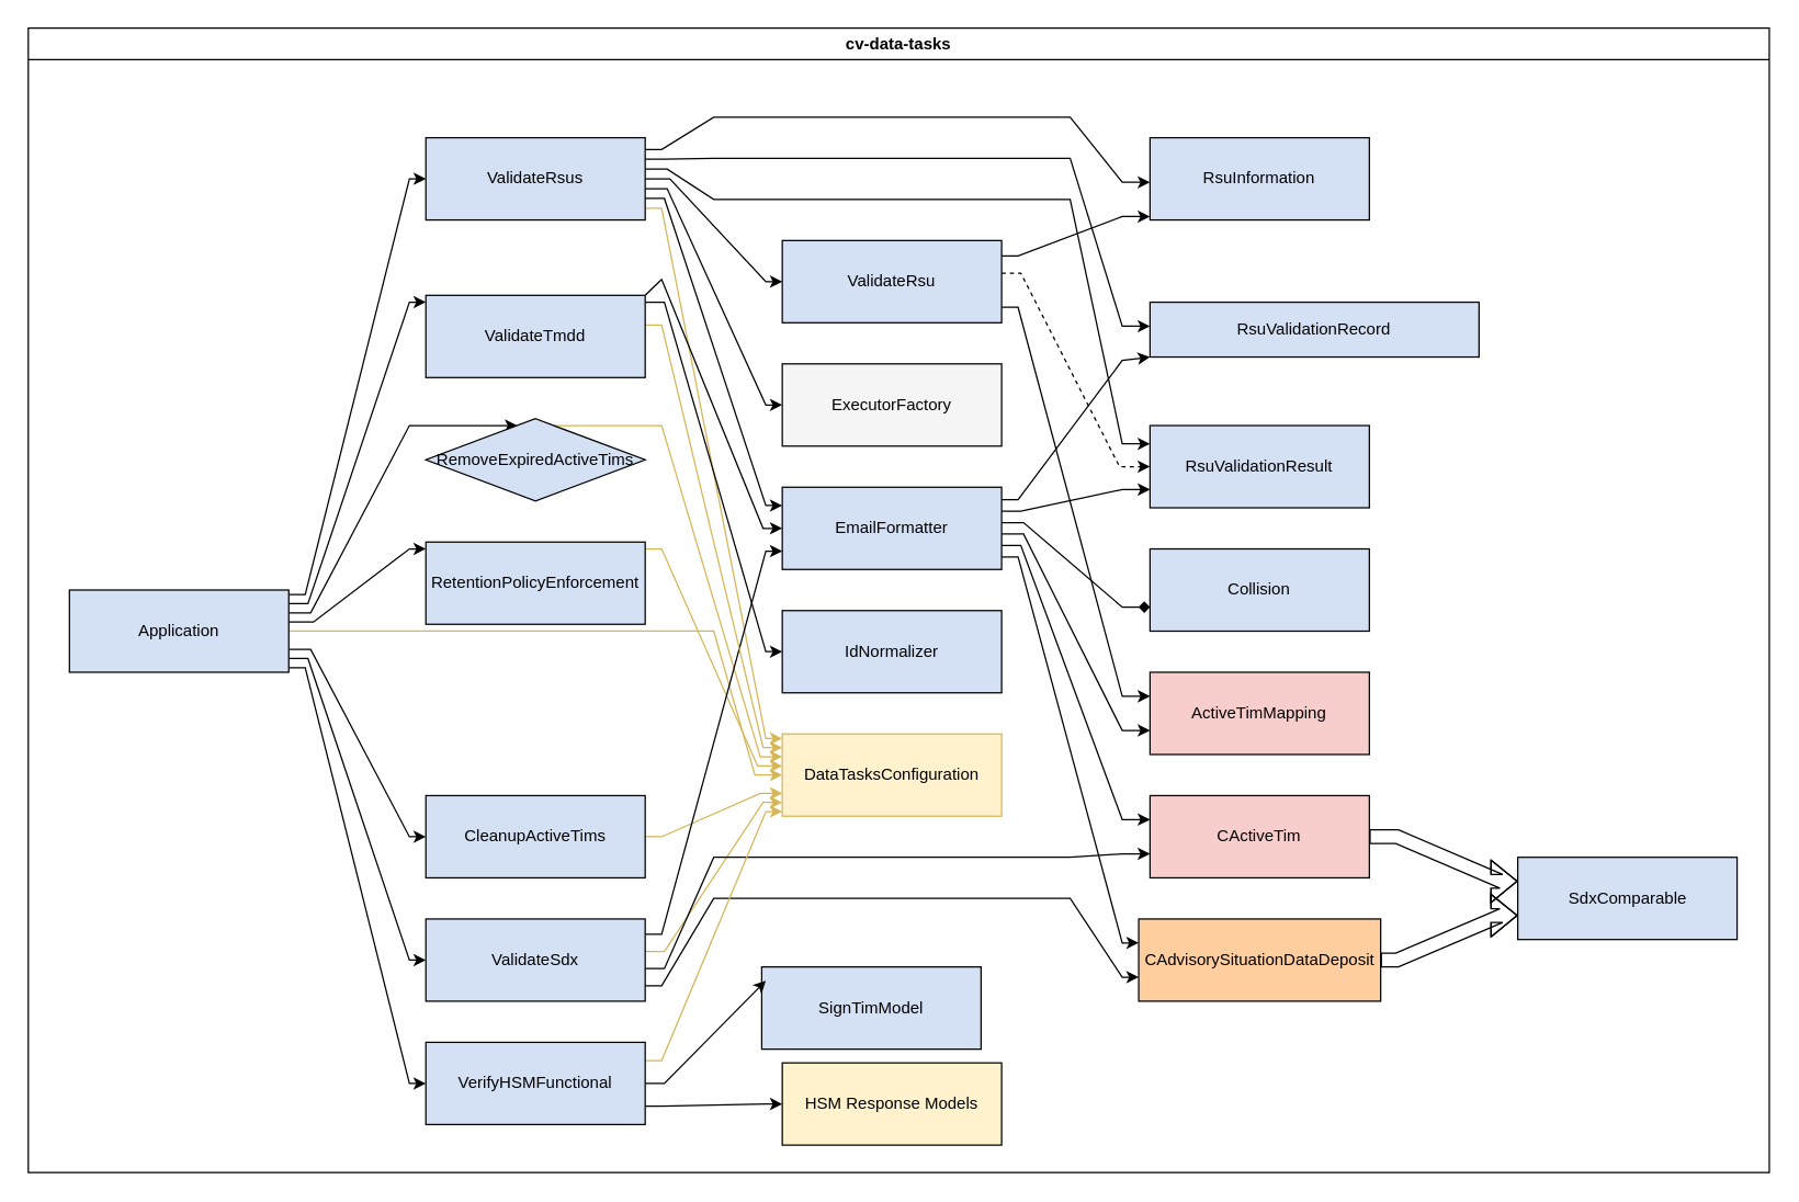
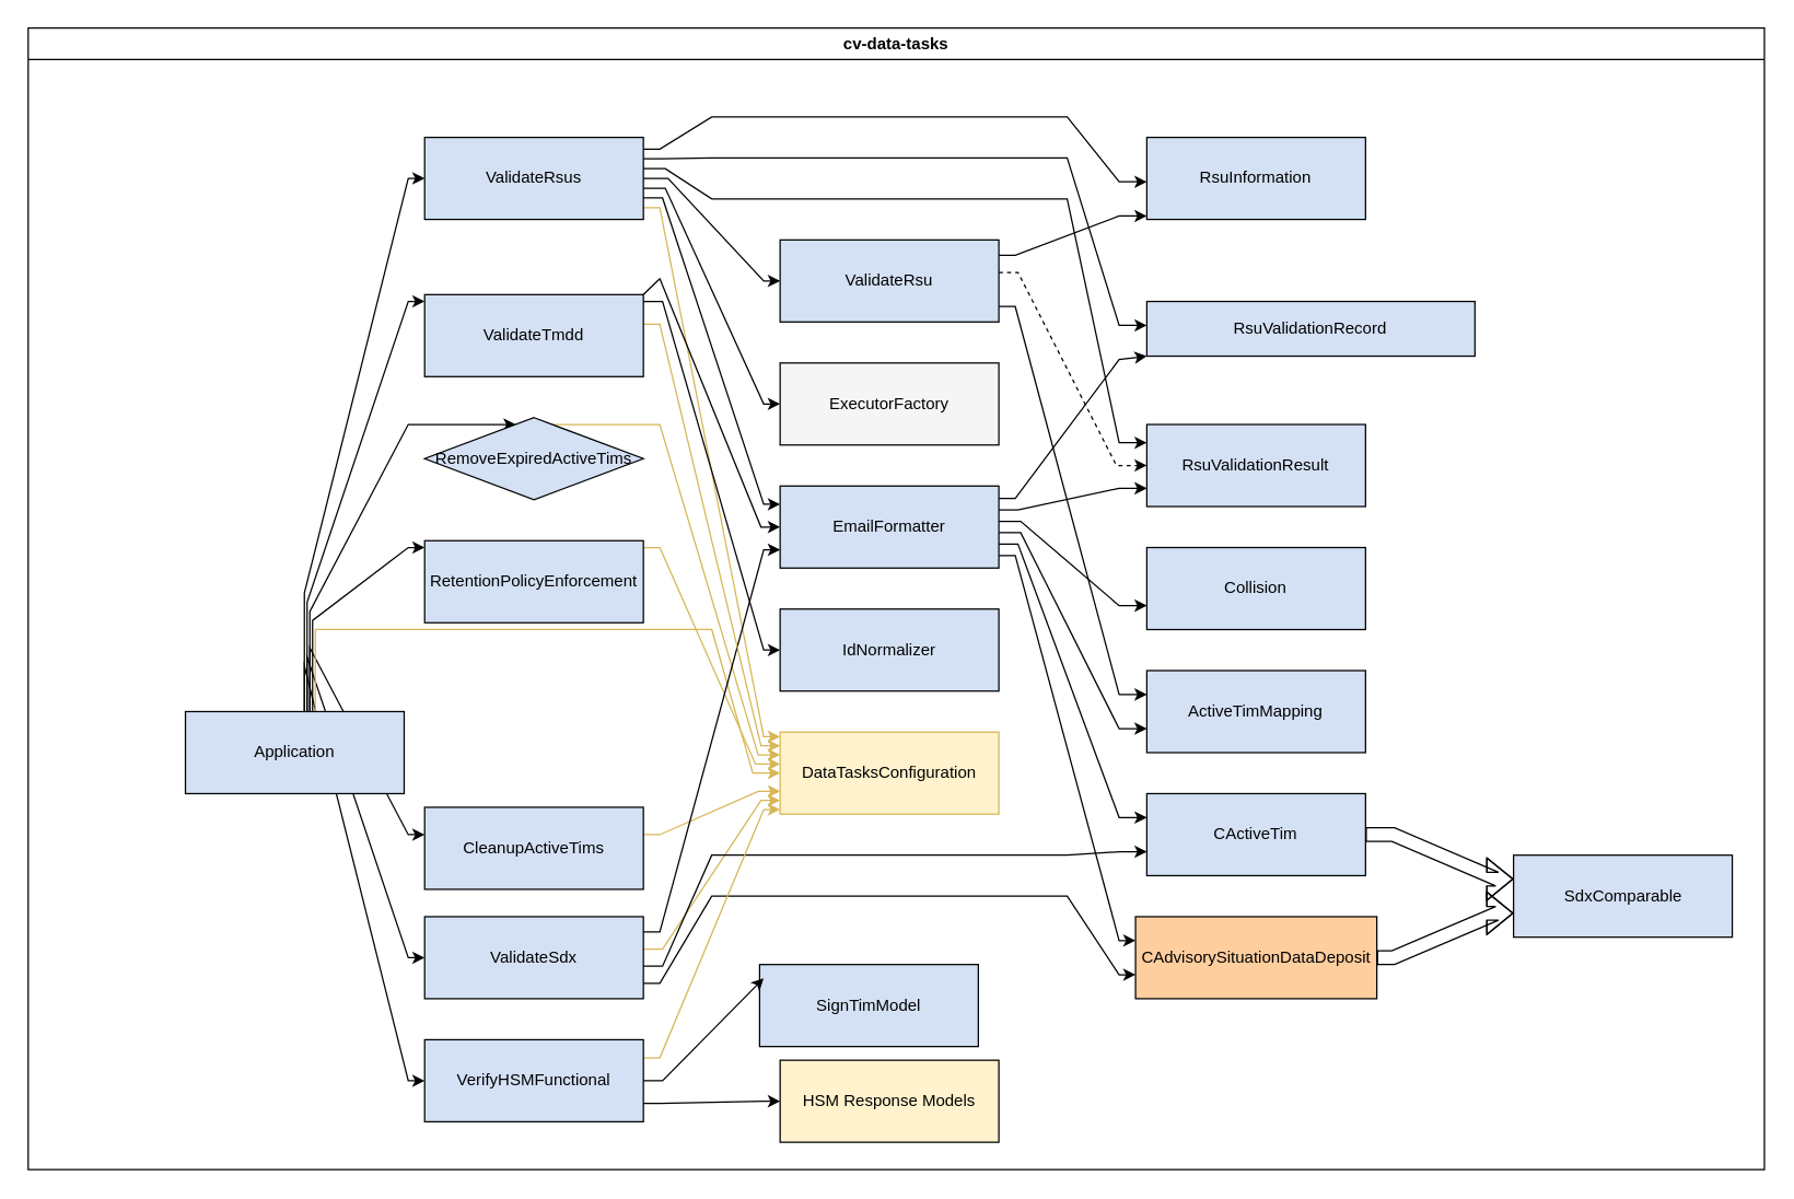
  <mxCell id="0" />
  <mxCell id="1" parent="0" />
  <mxCell id="2" value="DataTasksConfiguration" style="rounded=0;whiteSpace=wrap;html=1;fillColor=#fff2cc;container=0;strokeColor=#d6b656;gradientColor=none;" vertex="1" parent="1"><mxGeometry x="570" y="535" width="160" height="60" as="geometry" /></mxCell>
  <mxCell id="3" style="edgeStyle=orthogonalEdgeStyle;rounded=0;orthogonalLoop=1;jettySize=auto;html=1;noEdgeStyle=1;orthogonal=1;" edge="1" parent="1" source="9" target="13"><mxGeometry relative="1" as="geometry"><Array as="points"><mxPoint x="746" y="389.167" /><mxPoint x="818" y="532.5" /></Array></mxGeometry></mxCell>
  <mxCell id="4" style="edgeStyle=orthogonalEdgeStyle;rounded=0;orthogonalLoop=1;jettySize=auto;html=1;noEdgeStyle=1;orthogonal=1;" edge="1" parent="1" source="9" target="15"><mxGeometry relative="1" as="geometry"><Array as="points"><mxPoint x="744" y="397.5" /><mxPoint x="818" y="597.5" /></Array></mxGeometry></mxCell>
  <mxCell id="5" style="edgeStyle=orthogonalEdgeStyle;rounded=0;orthogonalLoop=1;jettySize=auto;html=1;noEdgeStyle=1;orthogonal=1;" edge="1" parent="1" source="9" target="17"><mxGeometry relative="1" as="geometry"><Array as="points"><mxPoint x="742" y="405.833" /><mxPoint x="818" y="687.5" /></Array></mxGeometry></mxCell>
- <mxCell id="6" style="edgeStyle=orthogonalEdgeStyle;rounded=0;orthogonalLoop=1;jettySize=auto;html=1;noEdgeStyle=1;orthogonal=1;endArrow=diamond;" edge="1" parent="1" source="9" target="18"><mxGeometry relative="1" as="geometry"><Array as="points"><mxPoint x="746" y="380.833" /><mxPoint x="818" y="442.5" /></Array></mxGeometry></mxCell>
+ <mxCell id="6" style="edgeStyle=orthogonalEdgeStyle;rounded=0;orthogonalLoop=1;jettySize=auto;html=1;noEdgeStyle=1;orthogonal=1;" edge="1" parent="1" source="9" target="18"><mxGeometry relative="1" as="geometry"><Array as="points"><mxPoint x="746" y="380.833" /><mxPoint x="818" y="442.5" /></Array></mxGeometry></mxCell>
  <mxCell id="7" style="edgeStyle=orthogonalEdgeStyle;rounded=0;orthogonalLoop=1;jettySize=auto;html=1;noEdgeStyle=1;orthogonal=1;" edge="1" parent="1" source="9" target="20"><mxGeometry relative="1" as="geometry"><Array as="points"><mxPoint x="742" y="364.167" /><mxPoint x="818" y="262.5" /></Array></mxGeometry></mxCell>
  <mxCell id="8" style="edgeStyle=orthogonalEdgeStyle;rounded=0;orthogonalLoop=1;jettySize=auto;html=1;noEdgeStyle=1;orthogonal=1;" edge="1" parent="1" source="9" target="21"><mxGeometry relative="1" as="geometry"><Array as="points"><mxPoint x="744" y="372.5" /><mxPoint x="818" y="356.667" /></Array></mxGeometry></mxCell>
  <mxCell id="9" value="EmailFormatter" style="rounded=0;whiteSpace=wrap;html=1;fillColor=#D4E1F5;container=0;" vertex="1" parent="1"><mxGeometry x="570" y="355" width="160" height="60" as="geometry" /></mxCell>
  <mxCell id="10" value="ExecutorFactory" style="rounded=0;whiteSpace=wrap;html=1;fillColor=#f5f5f5;container=0;" vertex="1" parent="1"><mxGeometry x="570" y="265" width="160" height="60" as="geometry" /></mxCell>
  <mxCell id="11" value="IdNormalizer" style="rounded=0;whiteSpace=wrap;html=1;fillColor=#D4E1F5;container=0;" vertex="1" parent="1"><mxGeometry x="570" y="445" width="160" height="60" as="geometry" /></mxCell>
  <mxCell id="12" value="HSM Response Models" style="rounded=0;whiteSpace=wrap;html=1;fillColor=#fff2cc;container=0;" vertex="1" parent="1"><mxGeometry x="570" y="775" width="160" height="60" as="geometry" /></mxCell>
- <mxCell id="13" value="ActiveTimMapping" style="rounded=0;whiteSpace=wrap;html=1;fillColor=#f8cecc;container=0;" vertex="1" parent="1"><mxGeometry x="838.25" y="490" width="160" height="60" as="geometry" /></mxCell>
+ <mxCell id="13" value="ActiveTimMapping" style="rounded=0;whiteSpace=wrap;html=1;fillColor=#D4E1F5;container=0;" vertex="1" parent="1"><mxGeometry x="838.25" y="490" width="160" height="60" as="geometry" /></mxCell>
  <mxCell id="14" style="edgeStyle=orthogonalEdgeStyle;rounded=0;orthogonalLoop=1;jettySize=auto;html=1;shape=flexArrow;noEdgeStyle=1;orthogonal=1;" edge="1" parent="1" source="15" target="22"><mxGeometry relative="1" as="geometry"><Array as="points"><mxPoint x="1018.5" y="610" /><mxPoint x="1094.5" y="642.5" /></Array></mxGeometry></mxCell>
- <mxCell id="15" value="CActiveTim" style="rounded=0;whiteSpace=wrap;html=1;fillColor=#f8cecc;container=0;" vertex="1" parent="1"><mxGeometry x="838.25" y="580" width="160" height="60" as="geometry" /></mxCell>
+ <mxCell id="15" value="CActiveTim" style="rounded=0;whiteSpace=wrap;html=1;fillColor=#D4E1F5;container=0;" vertex="1" parent="1"><mxGeometry x="838.25" y="580" width="160" height="60" as="geometry" /></mxCell>
  <mxCell id="16" style="edgeStyle=orthogonalEdgeStyle;rounded=0;orthogonalLoop=1;jettySize=auto;html=1;shape=flexArrow;noEdgeStyle=1;orthogonal=1;" edge="1" parent="1" source="17" target="22"><mxGeometry relative="1" as="geometry"><Array as="points"><mxPoint x="1018.5" y="700" /><mxPoint x="1094.5" y="667.5" /></Array></mxGeometry></mxCell>
  <mxCell id="17" value="CAdvisorySituationDataDeposit" style="rounded=0;whiteSpace=wrap;html=1;fillColor=#ffce9f;container=0;" vertex="1" parent="1"><mxGeometry x="830" y="670" width="176.5" height="60" as="geometry" /></mxCell>
  <mxCell id="18" value="Collision" style="rounded=0;whiteSpace=wrap;html=1;fillColor=#D4E1F5;container=0;" vertex="1" parent="1"><mxGeometry x="838.25" y="400" width="160" height="60" as="geometry" /></mxCell>
  <mxCell id="19" value="RsuInformation" style="rounded=0;whiteSpace=wrap;html=1;fillColor=#D4E1F5;container=0;" vertex="1" parent="1"><mxGeometry x="838.25" y="100" width="160" height="60" as="geometry" /></mxCell>
  <mxCell id="20" value="RsuValidationRecord" style="rounded=0;whiteSpace=wrap;html=1;fillColor=#D4E1F5;container=0;" vertex="1" parent="1"><mxGeometry x="838.25" y="220" width="240" height="40" as="geometry" /></mxCell>
  <mxCell id="21" value="RsuValidationResult" style="rounded=0;whiteSpace=wrap;html=1;fillColor=#D4E1F5;container=0;" vertex="1" parent="1"><mxGeometry x="838.25" y="310" width="160" height="60" as="geometry" /></mxCell>
  <mxCell id="22" value="SdxComparable" style="rounded=0;whiteSpace=wrap;html=1;fillColor=#D4E1F5;container=0;" vertex="1" parent="1"><mxGeometry x="1106.5" y="625" width="160" height="60" as="geometry" /></mxCell>
  <mxCell id="23" value="SignTimModel" style="rounded=0;whiteSpace=wrap;html=1;fillColor=#D4E1F5;container=0;" vertex="1" parent="1"><mxGeometry x="555" y="705" width="160" height="60" as="geometry" /></mxCell>
  <mxCell id="24" style="edgeStyle=orthogonalEdgeStyle;rounded=0;orthogonalLoop=1;jettySize=auto;html=1;noEdgeStyle=1;orthogonal=1;" edge="1" parent="1" source="32" target="62"><mxGeometry relative="1" as="geometry"><Array as="points"><mxPoint x="226" y="473.333" /><mxPoint x="298" y="610" /></Array></mxGeometry></mxCell>
  <mxCell id="25" style="edgeStyle=orthogonalEdgeStyle;rounded=0;orthogonalLoop=1;jettySize=auto;html=1;noEdgeStyle=1;orthogonal=1;" edge="1" parent="1" source="32" target="59"><mxGeometry relative="1" as="geometry"><Array as="points"><mxPoint x="226" y="446.667" /><mxPoint x="298" y="310" /></Array></mxGeometry></mxCell>
  <mxCell id="26" style="edgeStyle=orthogonalEdgeStyle;rounded=0;orthogonalLoop=1;jettySize=auto;html=1;noEdgeStyle=1;orthogonal=1;" edge="1" parent="1" source="32" target="60"><mxGeometry relative="1" as="geometry"><Array as="points"><mxPoint x="228" y="453.333" /><mxPoint x="298" y="400" /></Array></mxGeometry></mxCell>
  <mxCell id="27" style="edgeStyle=orthogonalEdgeStyle;rounded=0;orthogonalLoop=1;jettySize=auto;html=1;noEdgeStyle=1;orthogonal=1;" edge="1" parent="1" source="32" target="47"><mxGeometry relative="1" as="geometry"><Array as="points"><mxPoint x="222" y="433.333" /><mxPoint x="298" y="130" /></Array></mxGeometry></mxCell>
  <mxCell id="28" style="edgeStyle=orthogonalEdgeStyle;rounded=0;orthogonalLoop=1;jettySize=auto;html=1;noEdgeStyle=1;orthogonal=1;" edge="1" parent="1" source="32" target="63"><mxGeometry relative="1" as="geometry"><Array as="points"><mxPoint x="224" y="480" /><mxPoint x="298" y="700" /></Array></mxGeometry></mxCell>
  <mxCell id="29" style="edgeStyle=orthogonalEdgeStyle;rounded=0;orthogonalLoop=1;jettySize=auto;html=1;noEdgeStyle=1;orthogonal=1;" edge="1" parent="1" source="32" target="61"><mxGeometry relative="1" as="geometry"><Array as="points"><mxPoint x="224" y="440" /><mxPoint x="298" y="220" /></Array></mxGeometry></mxCell>
  <mxCell id="30" style="edgeStyle=orthogonalEdgeStyle;rounded=0;orthogonalLoop=1;jettySize=auto;html=1;noEdgeStyle=1;orthogonal=1;" edge="1" parent="1" source="32" target="64"><mxGeometry relative="1" as="geometry"><Array as="points"><mxPoint x="222" y="486.667" /><mxPoint x="298" y="790" /></Array></mxGeometry></mxCell>
  <mxCell id="31" style="edgeStyle=orthogonalEdgeStyle;rounded=0;orthogonalLoop=1;jettySize=auto;html=1;noEdgeStyle=1;orthogonal=1;fillColor=#fff2cc;strokeColor=#d6b656;" edge="1" parent="1" source="32" target="2"><mxGeometry relative="1" as="geometry"><Array as="points"><mxPoint x="230" y="460" /><mxPoint x="260" y="460" /><mxPoint x="520" y="460" /><mxPoint x="550" y="565" /></Array></mxGeometry></mxCell>
- <mxCell id="32" value="Application" style="rounded=0;whiteSpace=wrap;html=1;fillColor=#D4E1F5;container=0;" vertex="1" parent="1"><mxGeometry y="430" width="160" height="60" as="geometry" x="50" /></mxCell>
+ <mxCell id="32" value="Application" style="rounded=0;whiteSpace=wrap;html=1;fillColor=#D4E1F5;container=0;" vertex="1" parent="1"><mxGeometry x="135" y="520" width="160" height="60" as="geometry" /></mxCell>
  <mxCell id="33" style="edgeStyle=orthogonalEdgeStyle;rounded=0;orthogonalLoop=1;jettySize=auto;html=1;noEdgeStyle=1;orthogonal=1;fillColor=#fff2cc;strokeColor=#d6b656;" edge="1" parent="1" source="62" target="2"><mxGeometry relative="1" as="geometry"><Array as="points"><mxPoint x="482" y="610" /><mxPoint x="554" y="578.333" /></Array></mxGeometry></mxCell>
  <mxCell id="34" style="edgeStyle=orthogonalEdgeStyle;rounded=0;orthogonalLoop=1;jettySize=auto;html=1;noEdgeStyle=1;orthogonal=1;fillColor=#fff2cc;strokeColor=#d6b656;" edge="1" parent="1" source="59" target="2"><mxGeometry relative="1" as="geometry"><Array as="points"><mxPoint x="482" y="310" /><mxPoint x="554" y="551.667" /></Array></mxGeometry></mxCell>
  <mxCell id="35" style="edgeStyle=orthogonalEdgeStyle;rounded=0;orthogonalLoop=1;jettySize=auto;html=1;noEdgeStyle=1;orthogonal=1;fillColor=#fff2cc;strokeColor=#d6b656;" edge="1" parent="1" source="60" target="2"><mxGeometry relative="1" as="geometry"><Array as="points"><mxPoint x="482" y="400" /><mxPoint x="552" y="558.333" /></Array></mxGeometry></mxCell>
  <mxCell id="36" style="edgeStyle=orthogonalEdgeStyle;rounded=0;orthogonalLoop=1;jettySize=auto;html=1;noEdgeStyle=1;orthogonal=1;" edge="1" parent="1" source="39" target="13"><mxGeometry relative="1" as="geometry"><Array as="points"><mxPoint x="742" y="223.75" /><mxPoint x="818" y="507.5" /></Array></mxGeometry></mxCell>
  <mxCell id="37" style="edgeStyle=orthogonalEdgeStyle;rounded=0;orthogonalLoop=1;jettySize=auto;html=1;noEdgeStyle=1;orthogonal=1;" edge="1" parent="1" source="39" target="19"><mxGeometry relative="1" as="geometry"><Array as="points"><mxPoint x="742" y="186.25" /><mxPoint x="818" y="157.5" /></Array></mxGeometry></mxCell>
  <mxCell id="38" style="edgeStyle=orthogonalEdgeStyle;rounded=0;orthogonalLoop=1;jettySize=auto;html=1;noEdgeStyle=1;orthogonal=1;dashed=1;" edge="1" parent="1" source="39" target="21"><mxGeometry relative="1" as="geometry"><Array as="points"><mxPoint x="744" y="198.75" /><mxPoint x="816" y="340" /></Array></mxGeometry></mxCell>
  <mxCell id="39" value="ValidateRsu" style="rounded=0;whiteSpace=wrap;html=1;fillColor=#D4E1F5;container=0;" vertex="1" parent="1"><mxGeometry x="570" y="175" width="160" height="60" as="geometry" /></mxCell>
  <mxCell id="40" style="edgeStyle=orthogonalEdgeStyle;rounded=0;orthogonalLoop=1;jettySize=auto;html=1;noEdgeStyle=1;orthogonal=1;fillColor=#fff2cc;strokeColor=#d6b656;" edge="1" parent="1" source="47" target="2"><mxGeometry relative="1" as="geometry"><Array as="points"><mxPoint x="482" y="151.429" /><mxPoint x="558" y="538.333" /></Array></mxGeometry></mxCell>
  <mxCell id="41" style="edgeStyle=orthogonalEdgeStyle;rounded=0;orthogonalLoop=1;jettySize=auto;html=1;noEdgeStyle=1;orthogonal=1;" edge="1" parent="1" source="47" target="9"><mxGeometry relative="1" as="geometry"><Array as="points"><mxPoint x="484" y="144.286" /><mxPoint x="558" y="368.333" /></Array></mxGeometry></mxCell>
  <mxCell id="42" style="edgeStyle=orthogonalEdgeStyle;rounded=0;orthogonalLoop=1;jettySize=auto;html=1;noEdgeStyle=1;orthogonal=1;" edge="1" parent="1" source="47" target="10"><mxGeometry relative="1" as="geometry"><Array as="points"><mxPoint x="486" y="137.143" /><mxPoint x="558" y="295" /></Array></mxGeometry></mxCell>
  <mxCell id="43" style="edgeStyle=orthogonalEdgeStyle;rounded=0;orthogonalLoop=1;jettySize=auto;html=1;noEdgeStyle=1;orthogonal=1;" edge="1" parent="1" source="47" target="19"><mxGeometry relative="1" as="geometry"><Array as="points"><mxPoint x="482" y="108.571" /><mxPoint x="520" y="85" /><mxPoint x="780" y="85" /><mxPoint x="818" y="132.5" /></Array></mxGeometry></mxCell>
  <mxCell id="44" style="edgeStyle=orthogonalEdgeStyle;rounded=0;orthogonalLoop=1;jettySize=auto;html=1;noEdgeStyle=1;orthogonal=1;" edge="1" parent="1" source="47" target="20"><mxGeometry relative="1" as="geometry"><Array as="points"><mxPoint x="484" y="115.714" /><mxPoint x="520" y="115" /><mxPoint x="780" y="115" /><mxPoint x="818" y="237.5" /></Array></mxGeometry></mxCell>
  <mxCell id="45" style="edgeStyle=orthogonalEdgeStyle;rounded=0;orthogonalLoop=1;jettySize=auto;html=1;noEdgeStyle=1;orthogonal=1;" edge="1" parent="1" source="47" target="21"><mxGeometry relative="1" as="geometry"><Array as="points"><mxPoint x="486" y="122.857" /><mxPoint x="520" y="145" /><mxPoint x="780" y="145" /><mxPoint x="818" y="323.333" /></Array></mxGeometry></mxCell>
  <mxCell id="46" style="edgeStyle=orthogonalEdgeStyle;rounded=0;orthogonalLoop=1;jettySize=auto;html=1;noEdgeStyle=1;orthogonal=1;" edge="1" parent="1" source="47" target="39"><mxGeometry relative="1" as="geometry"><Array as="points"><mxPoint x="488" y="130" /><mxPoint x="558" y="205" /></Array></mxGeometry></mxCell>
  <mxCell id="47" value="ValidateRsus" style="rounded=0;whiteSpace=wrap;html=1;fillColor=#D4E1F5;container=0;" vertex="1" parent="1"><mxGeometry x="310" y="100" width="160" height="60" as="geometry" /></mxCell>
  <mxCell id="48" style="edgeStyle=orthogonalEdgeStyle;rounded=0;orthogonalLoop=1;jettySize=auto;html=1;noEdgeStyle=1;orthogonal=1;fillColor=#fff2cc;strokeColor=#d6b656;" edge="1" parent="1" source="63" target="2"><mxGeometry relative="1" as="geometry"><Array as="points"><mxPoint x="484" y="693.75" /><mxPoint x="556" y="585" /></Array></mxGeometry></mxCell>
  <mxCell id="49" style="edgeStyle=orthogonalEdgeStyle;rounded=0;orthogonalLoop=1;jettySize=auto;html=1;noEdgeStyle=1;orthogonal=1;" edge="1" parent="1" source="63" target="9"><mxGeometry relative="1" as="geometry"><Array as="points"><mxPoint x="482" y="681.25" /><mxPoint x="558" y="401.667" /></Array></mxGeometry></mxCell>
  <mxCell id="50" style="edgeStyle=orthogonalEdgeStyle;rounded=0;orthogonalLoop=1;jettySize=auto;html=1;noEdgeStyle=1;orthogonal=1;" edge="1" parent="1" source="63" target="15"><mxGeometry relative="1" as="geometry"><Array as="points"><mxPoint x="484" y="706.25" /><mxPoint x="520" y="625" /><mxPoint x="780" y="625" /><mxPoint x="818" y="622.5" /></Array></mxGeometry></mxCell>
  <mxCell id="51" style="edgeStyle=orthogonalEdgeStyle;rounded=0;orthogonalLoop=1;jettySize=auto;html=1;noEdgeStyle=1;orthogonal=1;" edge="1" parent="1" source="63" target="17"><mxGeometry relative="1" as="geometry"><Array as="points"><mxPoint x="482" y="718.75" /><mxPoint x="520" y="655" /><mxPoint x="780" y="655" /><mxPoint x="818" y="712.5" /></Array></mxGeometry></mxCell>
  <mxCell id="52" style="edgeStyle=orthogonalEdgeStyle;rounded=0;orthogonalLoop=1;jettySize=auto;html=1;noEdgeStyle=1;orthogonal=1;fillColor=#fff2cc;strokeColor=#d6b656;" edge="1" parent="1" source="61" target="2"><mxGeometry relative="1" as="geometry"><Array as="points"><mxPoint x="482" y="236.667" /><mxPoint x="556" y="545" /></Array></mxGeometry></mxCell>
  <mxCell id="53" style="edgeStyle=orthogonalEdgeStyle;rounded=0;orthogonalLoop=1;jettySize=auto;html=1;noEdgeStyle=1;orthogonal=1;" edge="1" parent="1" source="61" target="9"><mxGeometry relative="1" as="geometry"><Array as="points"><mxPoint x="482" y="203.333" /><mxPoint x="556" y="385" /></Array></mxGeometry></mxCell>
  <mxCell id="54" style="edgeStyle=orthogonalEdgeStyle;rounded=0;orthogonalLoop=1;jettySize=auto;html=1;noEdgeStyle=1;orthogonal=1;" edge="1" parent="1" source="61" target="11"><mxGeometry relative="1" as="geometry"><Array as="points"><mxPoint x="484" y="220" /><mxPoint x="558" y="475" /></Array></mxGeometry></mxCell>
  <mxCell id="55" style="edgeStyle=orthogonalEdgeStyle;rounded=0;orthogonalLoop=1;jettySize=auto;html=1;noEdgeStyle=1;orthogonal=1;fillColor=#fff2cc;strokeColor=#d6b656;" edge="1" parent="1" source="64" target="2"><mxGeometry relative="1" as="geometry"><Array as="points"><mxPoint x="482" y="773.333" /><mxPoint x="558" y="591.667" /></Array></mxGeometry></mxCell>
  <mxCell id="56" style="edgeStyle=orthogonalEdgeStyle;rounded=0;orthogonalLoop=1;jettySize=auto;html=1;noEdgeStyle=1;orthogonal=1;" edge="1" parent="1" source="64" target="23"><mxGeometry relative="1" as="geometry"><Array as="points"><mxPoint x="484" y="790" /><mxPoint x="558" y="715" /></Array></mxGeometry></mxCell>
  <mxCell id="57" style="edgeStyle=orthogonalEdgeStyle;rounded=0;orthogonalLoop=1;jettySize=auto;html=1;noEdgeStyle=1;orthogonal=1;" edge="1" parent="1" source="64" target="12"><mxGeometry relative="1" as="geometry"><Array as="points"><mxPoint x="482" y="806.667" /><mxPoint x="558" y="805" /></Array></mxGeometry></mxCell>
  <mxCell id="58" value="cv-data-tasks" style="swimlane;whiteSpace=wrap;html=1;" vertex="1" parent="1"><mxGeometry x="20" y="20" width="1270" height="835" as="geometry" /></mxCell>
  <mxCell id="59" value="RemoveExpiredActiveTims" style="rhombus;whiteSpace=wrap;html=1;fillColor=#D4E1F5;container=0;" vertex="1" parent="58"><mxGeometry x="290" y="285" width="160" height="60" as="geometry" /></mxCell>
  <mxCell id="60" value="RetentionPolicyEnforcement" style="rounded=0;whiteSpace=wrap;html=1;fillColor=#D4E1F5;container=0;" vertex="1" parent="58"><mxGeometry x="290" y="375" width="160" height="60" as="geometry" /></mxCell>
  <mxCell id="61" value="ValidateTmdd" style="rounded=0;whiteSpace=wrap;html=1;fillColor=#D4E1F5;container=0;" vertex="1" parent="58"><mxGeometry x="290" y="195" width="160" height="60" as="geometry" /></mxCell>
- <mxCell id="62" value="CleanupActiveTims" style="rounded=0;whiteSpace=wrap;html=1;fillColor=#D4E1F5;container=0;" vertex="1" parent="58"><mxGeometry x="290" y="560" width="160" height="60" as="geometry" /></mxCell>
+ <mxCell id="62" value="CleanupActiveTims" style="rounded=0;whiteSpace=wrap;html=1;fillColor=#D4E1F5;container=0;" vertex="1" parent="58"><mxGeometry x="290" y="570" width="160" height="60" as="geometry" /></mxCell>
  <mxCell id="63" value="ValidateSdx" style="rounded=0;whiteSpace=wrap;html=1;fillColor=#D4E1F5;container=0;" vertex="1" parent="58"><mxGeometry x="290" y="650" width="160" height="60" as="geometry" /></mxCell>
  <mxCell id="64" value="VerifyHSMFunctional" style="rounded=0;whiteSpace=wrap;html=1;fillColor=#D4E1F5;container=0;" vertex="1" parent="58"><mxGeometry x="290" y="740" width="160" height="60" as="geometry" /></mxCell>
